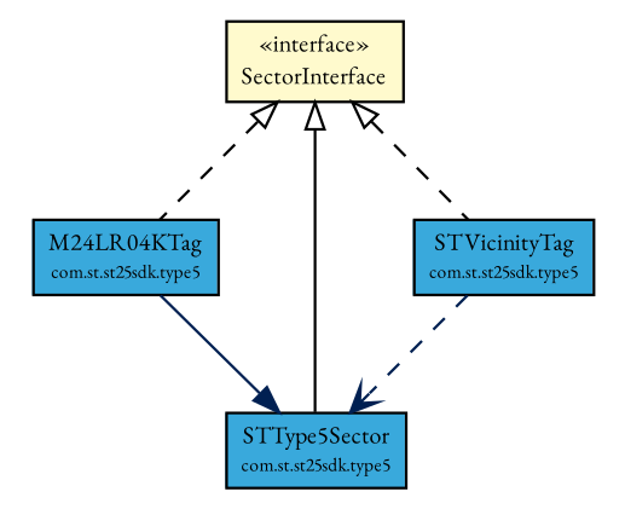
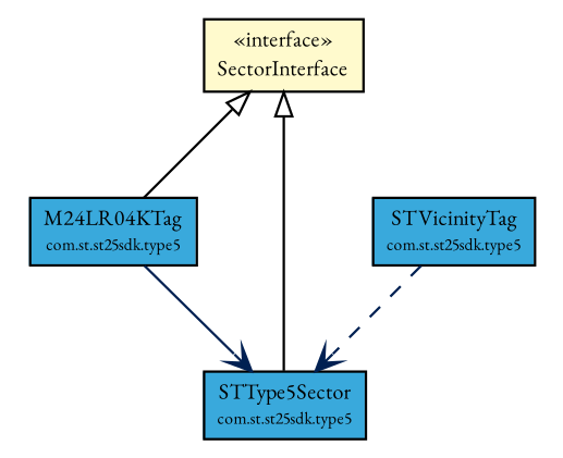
  digraph {
    fontname="EB Garamond"
    nodesep=0.25
    ranksep=0.5
    node [fontcolor=black fontname="EB Garamond" fontsize=9.0 shape=plaintext]
    edge [arrowtail=empty dir=back fontname="EB Garamond" fontsize=10 headport=p labelfontname=Helvetica labelfontsize=10 style=dashed tailport=p]
    n1 [label=<<table title="com.st.st25sdk.SectorInterface" border="0" cellborder="1" cellspacing="0" cellpadding="2" port="p" bgcolor="lemonChiffon" href="./SectorInterface.html"> 		<tr><td><table border="0" cellspacing="0" cellpadding="1"> <tr><td align="center" balign="center"> &#171;interface&#187; </td></tr> <tr><td align="center" balign="center"> SectorInterface </td></tr> 		</table></td></tr> 		</table>>]
    n2 [label=<<table title="com.st.st25sdk.type5.M24LR04KTag" border="0" cellborder="1" cellspacing="0" cellpadding="2" port="p" bgcolor="#39a9dc" href="./type5/M24LR04KTag.html"> 		<tr><td><table border="0" cellspacing="0" cellpadding="1"> <tr><td align="center" balign="center"> M24LR04KTag </td></tr> <tr><td align="center" balign="center"><font point-size="7.0"> com.st.st25sdk.type5 </font></td></tr> 		</table></td></tr> 		</table>>]
    n3 [label=<<table title="com.st.st25sdk.type5.STType5Sector" border="0" cellborder="1" cellspacing="0" cellpadding="2" port="p" bgcolor="#39a9dc" href="./type5/STType5Sector.html"> 		<tr><td><table border="0" cellspacing="0" cellpadding="1"> <tr><td align="center" balign="center"> STType5Sector </td></tr> <tr><td align="center" balign="center"><font point-size="7.0"> com.st.st25sdk.type5 </font></td></tr> 		</table></td></tr> 		</table>>]
    n4 [label=<<table title="com.st.st25sdk.type5.STVicinityTag" border="0" cellborder="1" cellspacing="0" cellpadding="2" port="p" bgcolor="#39a9dc" href="./type5/STVicinityTag.html"> 		<tr><td><table border="0" cellspacing="0" cellpadding="1"> <tr><td align="center" balign="center"> STVicinityTag </td></tr> <tr><td align="center" balign="center"><font point-size="7.0"> com.st.st25sdk.type5 </font></td></tr> 		</table></td></tr> 		</table>>]
-   n1 -> n2
+   n1 -> n2 [style=solid]
    n1 -> n3 [style=solid]
-   n1 -> n4
-   n2 -> n3 [arrowhead=normal color="#002052" fontcolor="#002052" fontsize=10.0 arrowtail="" dir="" style=""]
+   n2 -> n3 [arrowhead=open color="#002052" fontcolor="#002052" fontsize=10.0 arrowtail="" dir="" style=""]
    n4 -> n3 [arrowhead=open color="#002052" fontcolor="#002052" fontsize=10.0 arrowtail="" dir=""]
  }
